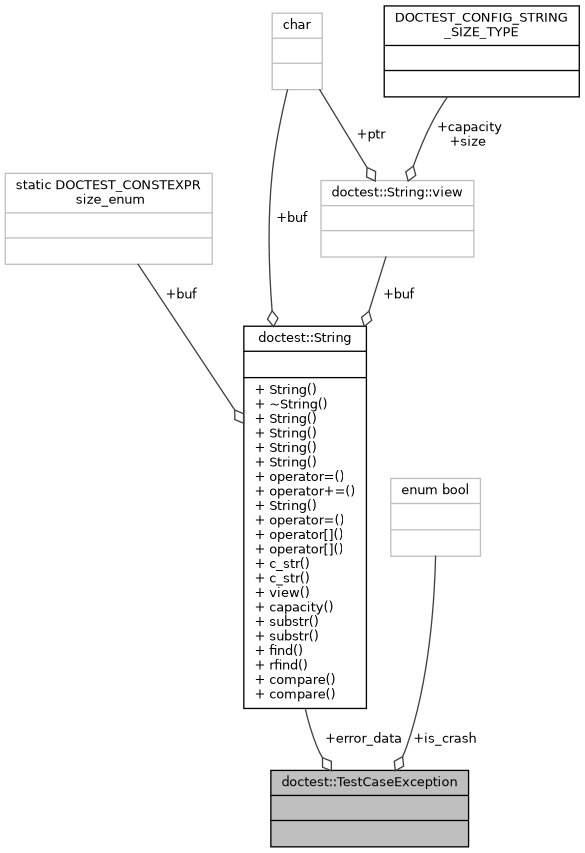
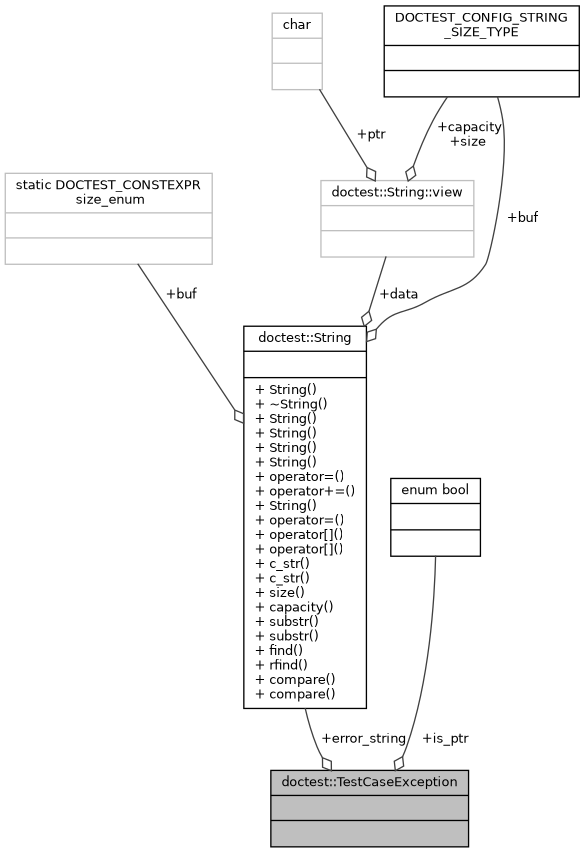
  digraph {
    node [color=grey75 fillcolor=white fontname=Helvetica fontsize=10 shape=record style=filled]
    edge [arrowhead=odiamond color=grey25 fontname=Helvetica fontsize=10 labelfontname=Helvetica labelfontsize=10 style=solid]
    n1 [color=black fillcolor=grey75 fontcolor=black height=0.2 label="{doctest::TestCaseException\n||}" width=0.4]
-   n2 [color=black height=0.2 label="{doctest::String\n||+ String()\l+ ~String()\l+ String()\l+ String()\l+ String()\l+ String()\l+ operator=()\l+ operator+=()\l+ String()\l+ operator=()\l+ operator[]()\l+ operator[]()\l+ c_str()\l+ c_str()\l+ view()\l+ capacity()\l+ substr()\l+ substr()\l+ find()\l+ rfind()\l+ compare()\l+ compare()\l}" width=0.4]
+   n2 [color=black height=0.2 label="{doctest::String\n||+ String()\l+ ~String()\l+ String()\l+ String()\l+ String()\l+ String()\l+ operator=()\l+ operator+=()\l+ String()\l+ operator=()\l+ operator[]()\l+ operator[]()\l+ c_str()\l+ c_str()\l+ size()\l+ capacity()\l+ substr()\l+ substr()\l+ find()\l+ rfind()\l+ compare()\l+ compare()\l}" width=0.4]
    n3 [height=0.2 label="{static DOCTEST_CONSTEXPR\l size_enum\n||}" width=0.4]
    n4 [height=0.2 label="{doctest::String::view\n||}" width=0.4]
    n5 [height=0.2 label="{char\n||}" width=0.4]
    n6 [color=black height=0.2 label="{DOCTEST_CONFIG_STRING\l_SIZE_TYPE\n||}" width=0.4]
-   n7 [height=0.2 label="{enum bool\n||}" width=0.4]
-   n2 -> n1 [label=" +error_data"]
+   n7 [color=black height=0.2 label="{enum bool\n||}" width=0.4]
+   n2 -> n1 [label=" +error_string"]
    n3 -> n2 [label=" +buf"]
-   n4 -> n2 [label=" +buf"]
-   n5 -> n2 [label=" +buf"]
+   n4 -> n2 [label=" +data"]
+   n6 -> n2 [label=" +buf"]
    n5 -> n4 [label=" +ptr"]
    n6 -> n4 [label=" +capacity\n+size"]
-   n7 -> n1 [label=" +is_crash"]
+   n7 -> n1 [label=" +is_ptr"]
  }
